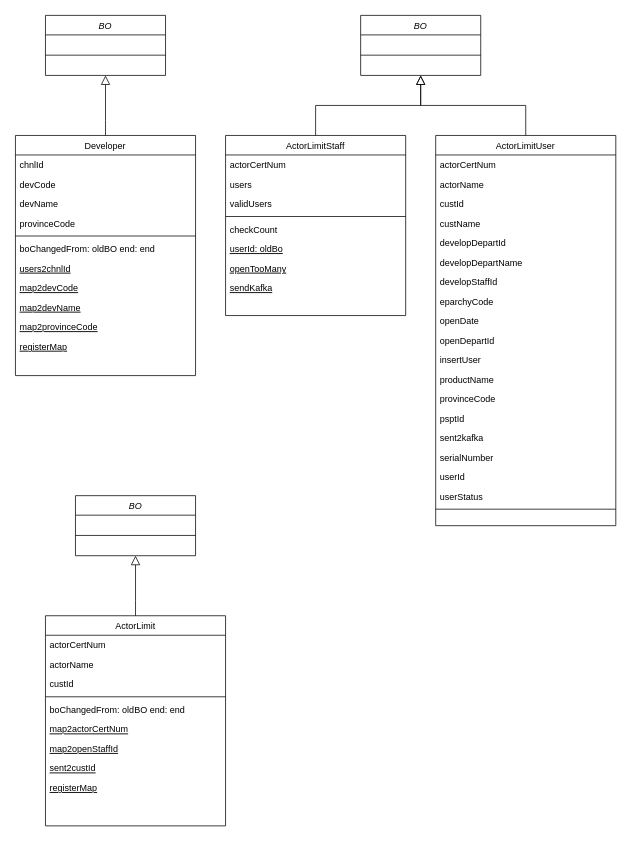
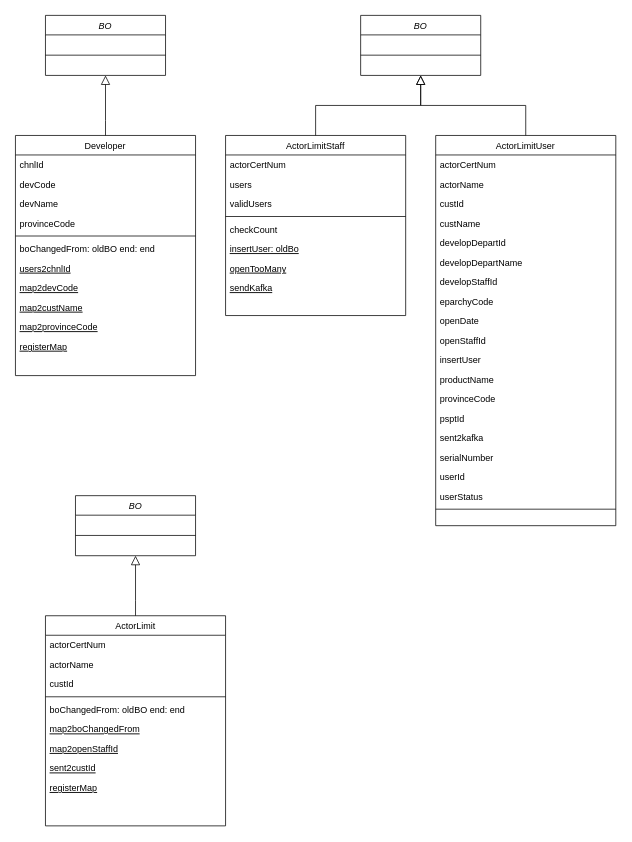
  <mxCell id="0" />
  <mxCell id="1" parent="0" />
  <mxCell id="2" value="BO" style="swimlane;fontStyle=2;align=center;verticalAlign=top;childLayout=stackLayout;horizontal=1;startSize=26;horizontalStack=0;resizeParent=1;resizeLast=0;collapsible=1;marginBottom=0;rounded=0;shadow=0;strokeWidth=1;" parent="1" vertex="1"><mxGeometry x="60" y="20" width="160" height="80" as="geometry"><mxRectangle x="230" y="140" width="160" height="26" as="alternateBounds" /></mxGeometry></mxCell>
  <mxCell id="3" value="" style="line;html=1;strokeWidth=1;align=left;verticalAlign=middle;spacingTop=-1;spacingLeft=3;spacingRight=3;rotatable=0;labelPosition=right;points=[];portConstraint=eastwest;" parent="2" vertex="1"><mxGeometry y="26" width="160" height="54" as="geometry" /></mxCell>
  <mxCell id="4" value="Developer" style="swimlane;fontStyle=0;align=center;verticalAlign=top;childLayout=stackLayout;horizontal=1;startSize=26;horizontalStack=0;resizeParent=1;resizeLast=0;collapsible=1;marginBottom=0;rounded=0;shadow=0;strokeWidth=1;" parent="1" vertex="1"><mxGeometry y="180" width="240" height="320" as="geometry" x="20"><mxRectangle x="130" y="380" width="160" height="26" as="alternateBounds" /></mxGeometry></mxCell>
  <mxCell id="5" value="chnlId" style="text;align=left;verticalAlign=top;spacingLeft=4;spacingRight=4;overflow=hidden;rotatable=0;points=[[0,0.5],[1,0.5]];portConstraint=eastwest;" parent="4" vertex="1"><mxGeometry y="26" width="240" height="26" as="geometry" /></mxCell>
  <mxCell id="6" value="devCode" style="text;align=left;verticalAlign=top;spacingLeft=4;spacingRight=4;overflow=hidden;rotatable=0;points=[[0,0.5],[1,0.5]];portConstraint=eastwest;rounded=0;shadow=0;html=0;" parent="4" vertex="1"><mxGeometry y="52" width="240" height="26" as="geometry" /></mxCell>
  <mxCell id="7" value="devName" style="text;align=left;verticalAlign=top;spacingLeft=4;spacingRight=4;overflow=hidden;rotatable=0;points=[[0,0.5],[1,0.5]];portConstraint=eastwest;rounded=0;shadow=0;html=0;" vertex="1" parent="4"><mxGeometry y="78" width="240" height="26" as="geometry" /></mxCell>
  <mxCell id="8" value="provinceCode" style="text;align=left;verticalAlign=top;spacingLeft=4;spacingRight=4;overflow=hidden;rotatable=0;points=[[0,0.5],[1,0.5]];portConstraint=eastwest;rounded=0;shadow=0;html=0;" vertex="1" parent="4"><mxGeometry y="104" width="240" height="26" as="geometry" /></mxCell>
  <mxCell id="9" value="" style="line;html=1;strokeWidth=1;align=left;verticalAlign=middle;spacingTop=-1;spacingLeft=3;spacingRight=3;rotatable=0;labelPosition=right;points=[];portConstraint=eastwest;" parent="4" vertex="1"><mxGeometry y="130" width="240" height="8" as="geometry" /></mxCell>
  <mxCell id="10" value="boChangedFrom: oldBO end: end" style="text;align=left;verticalAlign=top;spacingLeft=4;spacingRight=4;overflow=hidden;rotatable=0;points=[[0,0.5],[1,0.5]];portConstraint=eastwest;" parent="4" vertex="1"><mxGeometry y="138" width="240" height="26" as="geometry" /></mxCell>
  <mxCell id="11" value="users2chnlId" style="text;align=left;verticalAlign=top;spacingLeft=4;spacingRight=4;overflow=hidden;rotatable=0;points=[[0,0.5],[1,0.5]];portConstraint=eastwest;fontStyle=4" parent="4" vertex="1"><mxGeometry y="164" width="240" height="26" as="geometry" /></mxCell>
  <mxCell id="12" value="map2devCode" style="text;align=left;verticalAlign=top;spacingLeft=4;spacingRight=4;overflow=hidden;rotatable=0;points=[[0,0.5],[1,0.5]];portConstraint=eastwest;fontStyle=4" vertex="1" parent="4"><mxGeometry y="190" width="240" height="26" as="geometry" /></mxCell>
- <mxCell id="13" value="map2devName" style="text;align=left;verticalAlign=top;spacingLeft=4;spacingRight=4;overflow=hidden;rotatable=0;points=[[0,0.5],[1,0.5]];portConstraint=eastwest;fontStyle=4" vertex="1" parent="4"><mxGeometry y="216" width="240" height="26" as="geometry" /></mxCell>
+ <mxCell id="13" value="map2custName" style="text;align=left;verticalAlign=top;spacingLeft=4;spacingRight=4;overflow=hidden;rotatable=0;points=[[0,0.5],[1,0.5]];portConstraint=eastwest;fontStyle=4" vertex="1" parent="4"><mxGeometry y="216" width="240" height="26" as="geometry" /></mxCell>
  <mxCell id="14" value="map2provinceCode" style="text;align=left;verticalAlign=top;spacingLeft=4;spacingRight=4;overflow=hidden;rotatable=0;points=[[0,0.5],[1,0.5]];portConstraint=eastwest;fontStyle=4" vertex="1" parent="4"><mxGeometry y="242" width="240" height="26" as="geometry" /></mxCell>
  <mxCell id="15" value="registerMap" style="text;align=left;verticalAlign=top;spacingLeft=4;spacingRight=4;overflow=hidden;rotatable=0;points=[[0,0.5],[1,0.5]];portConstraint=eastwest;fontStyle=4" vertex="1" parent="4"><mxGeometry y="268" width="240" height="26" as="geometry" /></mxCell>
  <mxCell id="16" value="" style="endArrow=block;endSize=10;endFill=0;shadow=0;strokeWidth=1;rounded=0;edgeStyle=elbowEdgeStyle;elbow=vertical;" parent="1" source="4" target="2" edge="1"><mxGeometry width="160" relative="1" as="geometry"><mxPoint x="-60" y="143" as="sourcePoint" /><mxPoint x="-60" y="143" as="targetPoint" /><Array as="points"><mxPoint x="140" y="160" /></Array></mxGeometry></mxCell>
  <mxCell id="17" value="BO" style="swimlane;fontStyle=2;align=center;verticalAlign=top;childLayout=stackLayout;horizontal=1;startSize=26;horizontalStack=0;resizeParent=1;resizeLast=0;collapsible=1;marginBottom=0;rounded=0;shadow=0;strokeWidth=1;" vertex="1" parent="1"><mxGeometry x="480" y="20" width="160" height="80" as="geometry"><mxRectangle x="230" y="140" width="160" height="26" as="alternateBounds" /></mxGeometry></mxCell>
  <mxCell id="18" value="" style="line;html=1;strokeWidth=1;align=left;verticalAlign=middle;spacingTop=-1;spacingLeft=3;spacingRight=3;rotatable=0;labelPosition=right;points=[];portConstraint=eastwest;" vertex="1" parent="17"><mxGeometry y="26" width="160" height="54" as="geometry" /></mxCell>
  <mxCell id="19" value="ActorLimitStaff" style="swimlane;fontStyle=0;align=center;verticalAlign=top;childLayout=stackLayout;horizontal=1;startSize=26;horizontalStack=0;resizeParent=1;resizeLast=0;collapsible=1;marginBottom=0;rounded=0;shadow=0;strokeWidth=1;" vertex="1" parent="1"><mxGeometry x="300" y="180" width="240" height="240" as="geometry"><mxRectangle x="280" y="240" width="160" height="26" as="alternateBounds" /></mxGeometry></mxCell>
  <mxCell id="20" value="actorCertNum" style="text;align=left;verticalAlign=top;spacingLeft=4;spacingRight=4;overflow=hidden;rotatable=0;points=[[0,0.5],[1,0.5]];portConstraint=eastwest;" vertex="1" parent="19"><mxGeometry y="26" width="240" height="26" as="geometry" /></mxCell>
  <mxCell id="21" value="users" style="text;align=left;verticalAlign=top;spacingLeft=4;spacingRight=4;overflow=hidden;rotatable=0;points=[[0,0.5],[1,0.5]];portConstraint=eastwest;rounded=0;shadow=0;html=0;" vertex="1" parent="19"><mxGeometry y="52" width="240" height="26" as="geometry" /></mxCell>
  <mxCell id="22" value="validUsers" style="text;align=left;verticalAlign=top;spacingLeft=4;spacingRight=4;overflow=hidden;rotatable=0;points=[[0,0.5],[1,0.5]];portConstraint=eastwest;rounded=0;shadow=0;html=0;" vertex="1" parent="19"><mxGeometry y="78" width="240" height="26" as="geometry" /></mxCell>
  <mxCell id="23" value="" style="line;html=1;strokeWidth=1;align=left;verticalAlign=middle;spacingTop=-1;spacingLeft=3;spacingRight=3;rotatable=0;labelPosition=right;points=[];portConstraint=eastwest;" vertex="1" parent="19"><mxGeometry y="104" width="240" height="8" as="geometry" /></mxCell>
  <mxCell id="24" value="checkCount" style="text;align=left;verticalAlign=top;spacingLeft=4;spacingRight=4;overflow=hidden;rotatable=0;points=[[0,0.5],[1,0.5]];portConstraint=eastwest;" vertex="1" parent="19"><mxGeometry y="112" width="240" height="26" as="geometry" /></mxCell>
- <mxCell id="25" value="userId: oldBo" style="text;align=left;verticalAlign=top;spacingLeft=4;spacingRight=4;overflow=hidden;rotatable=0;points=[[0,0.5],[1,0.5]];portConstraint=eastwest;fontStyle=4" vertex="1" parent="19"><mxGeometry y="138" width="240" height="26" as="geometry" /></mxCell>
+ <mxCell id="25" value="insertUser: oldBo" style="text;align=left;verticalAlign=top;spacingLeft=4;spacingRight=4;overflow=hidden;rotatable=0;points=[[0,0.5],[1,0.5]];portConstraint=eastwest;fontStyle=4" vertex="1" parent="19"><mxGeometry y="138" width="240" height="26" as="geometry" /></mxCell>
  <mxCell id="26" value="openTooMany" style="text;align=left;verticalAlign=top;spacingLeft=4;spacingRight=4;overflow=hidden;rotatable=0;points=[[0,0.5],[1,0.5]];portConstraint=eastwest;fontStyle=4" vertex="1" parent="19"><mxGeometry y="164" width="240" height="26" as="geometry" /></mxCell>
  <mxCell id="27" value="sendKafka" style="text;align=left;verticalAlign=top;spacingLeft=4;spacingRight=4;overflow=hidden;rotatable=0;points=[[0,0.5],[1,0.5]];portConstraint=eastwest;fontStyle=4" vertex="1" parent="19"><mxGeometry y="190" width="240" height="26" as="geometry" /></mxCell>
  <mxCell id="28" value="" style="endArrow=block;endSize=10;endFill=0;shadow=0;strokeWidth=1;rounded=0;edgeStyle=elbowEdgeStyle;elbow=vertical;" edge="1" parent="1" source="19" target="17"><mxGeometry width="160" relative="1" as="geometry"><mxPoint x="300" y="143" as="sourcePoint" /><mxPoint x="300" y="143" as="targetPoint" /></mxGeometry></mxCell>
  <mxCell id="29" value="ActorLimitUser" style="swimlane;fontStyle=0;align=center;verticalAlign=top;childLayout=stackLayout;horizontal=1;startSize=26;horizontalStack=0;resizeParent=1;resizeLast=0;collapsible=1;marginBottom=0;rounded=0;shadow=0;strokeWidth=1;" vertex="1" parent="1"><mxGeometry x="580" y="180" width="240" height="520" as="geometry"><mxRectangle x="130" y="380" width="160" height="26" as="alternateBounds" /></mxGeometry></mxCell>
  <mxCell id="30" value="actorCertNum" style="text;align=left;verticalAlign=top;spacingLeft=4;spacingRight=4;overflow=hidden;rotatable=0;points=[[0,0.5],[1,0.5]];portConstraint=eastwest;" vertex="1" parent="29"><mxGeometry y="26" width="240" height="26" as="geometry" /></mxCell>
  <mxCell id="31" value="actorName" style="text;align=left;verticalAlign=top;spacingLeft=4;spacingRight=4;overflow=hidden;rotatable=0;points=[[0,0.5],[1,0.5]];portConstraint=eastwest;rounded=0;shadow=0;html=0;" vertex="1" parent="29"><mxGeometry y="52" width="240" height="26" as="geometry" /></mxCell>
  <mxCell id="32" value="custId" style="text;align=left;verticalAlign=top;spacingLeft=4;spacingRight=4;overflow=hidden;rotatable=0;points=[[0,0.5],[1,0.5]];portConstraint=eastwest;rounded=0;shadow=0;html=0;" vertex="1" parent="29"><mxGeometry y="78" width="240" height="26" as="geometry" /></mxCell>
  <mxCell id="33" value="custName" style="text;align=left;verticalAlign=top;spacingLeft=4;spacingRight=4;overflow=hidden;rotatable=0;points=[[0,0.5],[1,0.5]];portConstraint=eastwest;rounded=0;shadow=0;html=0;" vertex="1" parent="29"><mxGeometry y="104" width="240" height="26" as="geometry" /></mxCell>
  <mxCell id="34" value="developDepartId" style="text;align=left;verticalAlign=top;spacingLeft=4;spacingRight=4;overflow=hidden;rotatable=0;points=[[0,0.5],[1,0.5]];portConstraint=eastwest;rounded=0;shadow=0;html=0;" vertex="1" parent="29"><mxGeometry y="130" width="240" height="26" as="geometry" /></mxCell>
  <mxCell id="35" value="developDepartName" style="text;align=left;verticalAlign=top;spacingLeft=4;spacingRight=4;overflow=hidden;rotatable=0;points=[[0,0.5],[1,0.5]];portConstraint=eastwest;rounded=0;shadow=0;html=0;" vertex="1" parent="29"><mxGeometry y="156" width="240" height="26" as="geometry" /></mxCell>
  <mxCell id="36" value="developStaffId" style="text;align=left;verticalAlign=top;spacingLeft=4;spacingRight=4;overflow=hidden;rotatable=0;points=[[0,0.5],[1,0.5]];portConstraint=eastwest;rounded=0;shadow=0;html=0;" vertex="1" parent="29"><mxGeometry y="182" width="240" height="26" as="geometry" /></mxCell>
  <mxCell id="37" value="eparchyCode" style="text;align=left;verticalAlign=top;spacingLeft=4;spacingRight=4;overflow=hidden;rotatable=0;points=[[0,0.5],[1,0.5]];portConstraint=eastwest;rounded=0;shadow=0;html=0;" vertex="1" parent="29"><mxGeometry y="208" width="240" height="26" as="geometry" /></mxCell>
  <mxCell id="38" value="openDate" style="text;align=left;verticalAlign=top;spacingLeft=4;spacingRight=4;overflow=hidden;rotatable=0;points=[[0,0.5],[1,0.5]];portConstraint=eastwest;rounded=0;shadow=0;html=0;" vertex="1" parent="29"><mxGeometry y="234" width="240" height="26" as="geometry" /></mxCell>
- <mxCell id="39" value="openDepartId" style="text;align=left;verticalAlign=top;spacingLeft=4;spacingRight=4;overflow=hidden;rotatable=0;points=[[0,0.5],[1,0.5]];portConstraint=eastwest;rounded=0;shadow=0;html=0;" vertex="1" parent="29"><mxGeometry y="260" width="240" height="26" as="geometry" /></mxCell>
+ <mxCell id="39" value="openStaffId" style="text;align=left;verticalAlign=top;spacingLeft=4;spacingRight=4;overflow=hidden;rotatable=0;points=[[0,0.5],[1,0.5]];portConstraint=eastwest;rounded=0;shadow=0;html=0;" vertex="1" parent="29"><mxGeometry y="260" width="240" height="26" as="geometry" /></mxCell>
  <mxCell id="40" value="insertUser" style="text;align=left;verticalAlign=top;spacingLeft=4;spacingRight=4;overflow=hidden;rotatable=0;points=[[0,0.5],[1,0.5]];portConstraint=eastwest;rounded=0;shadow=0;html=0;" vertex="1" parent="29"><mxGeometry y="286" width="240" height="26" as="geometry" /></mxCell>
  <mxCell id="41" value="productName" style="text;align=left;verticalAlign=top;spacingLeft=4;spacingRight=4;overflow=hidden;rotatable=0;points=[[0,0.5],[1,0.5]];portConstraint=eastwest;rounded=0;shadow=0;html=0;" vertex="1" parent="29"><mxGeometry y="312" width="240" height="26" as="geometry" /></mxCell>
  <mxCell id="42" value="provinceCode" style="text;align=left;verticalAlign=top;spacingLeft=4;spacingRight=4;overflow=hidden;rotatable=0;points=[[0,0.5],[1,0.5]];portConstraint=eastwest;rounded=0;shadow=0;html=0;" vertex="1" parent="29"><mxGeometry y="338" width="240" height="26" as="geometry" /></mxCell>
  <mxCell id="43" value="psptId" style="text;align=left;verticalAlign=top;spacingLeft=4;spacingRight=4;overflow=hidden;rotatable=0;points=[[0,0.5],[1,0.5]];portConstraint=eastwest;rounded=0;shadow=0;html=0;" vertex="1" parent="29"><mxGeometry y="364" width="240" height="26" as="geometry" /></mxCell>
  <mxCell id="44" value="sent2kafka" style="text;align=left;verticalAlign=top;spacingLeft=4;spacingRight=4;overflow=hidden;rotatable=0;points=[[0,0.5],[1,0.5]];portConstraint=eastwest;rounded=0;shadow=0;html=0;" vertex="1" parent="29"><mxGeometry y="390" width="240" height="26" as="geometry" /></mxCell>
  <mxCell id="45" value="serialNumber" style="text;align=left;verticalAlign=top;spacingLeft=4;spacingRight=4;overflow=hidden;rotatable=0;points=[[0,0.5],[1,0.5]];portConstraint=eastwest;rounded=0;shadow=0;html=0;" vertex="1" parent="29"><mxGeometry y="416" width="240" height="26" as="geometry" /></mxCell>
  <mxCell id="46" value="userId" style="text;align=left;verticalAlign=top;spacingLeft=4;spacingRight=4;overflow=hidden;rotatable=0;points=[[0,0.5],[1,0.5]];portConstraint=eastwest;rounded=0;shadow=0;html=0;" vertex="1" parent="29"><mxGeometry y="442" width="240" height="26" as="geometry" /></mxCell>
  <mxCell id="47" value="userStatus" style="text;align=left;verticalAlign=top;spacingLeft=4;spacingRight=4;overflow=hidden;rotatable=0;points=[[0,0.5],[1,0.5]];portConstraint=eastwest;rounded=0;shadow=0;html=0;" vertex="1" parent="29"><mxGeometry y="468" width="240" height="26" as="geometry" /></mxCell>
  <mxCell id="48" value="" style="line;html=1;strokeWidth=1;align=left;verticalAlign=middle;spacingTop=-1;spacingLeft=3;spacingRight=3;rotatable=0;labelPosition=right;points=[];portConstraint=eastwest;" vertex="1" parent="29"><mxGeometry y="494" width="240" height="8" as="geometry" /></mxCell>
  <mxCell id="49" value="" style="endArrow=block;endSize=10;endFill=0;shadow=0;strokeWidth=1;rounded=0;edgeStyle=elbowEdgeStyle;elbow=vertical;entryX=0.5;entryY=1;entryDx=0;entryDy=0;exitX=0.5;exitY=0;exitDx=0;exitDy=0;" edge="1" parent="1" source="29" target="17"><mxGeometry width="160" relative="1" as="geometry"><mxPoint x="430" y="190" as="sourcePoint" /><mxPoint x="510" y="110" as="targetPoint" /></mxGeometry></mxCell>
  <mxCell id="50" value="BO" style="swimlane;fontStyle=2;align=center;verticalAlign=top;childLayout=stackLayout;horizontal=1;startSize=26;horizontalStack=0;resizeParent=1;resizeLast=0;collapsible=1;marginBottom=0;rounded=0;shadow=0;strokeWidth=1;" vertex="1" parent="1"><mxGeometry x="100" y="660" width="160" height="80" as="geometry"><mxRectangle x="230" y="140" width="160" height="26" as="alternateBounds" /></mxGeometry></mxCell>
  <mxCell id="51" value="" style="line;html=1;strokeWidth=1;align=left;verticalAlign=middle;spacingTop=-1;spacingLeft=3;spacingRight=3;rotatable=0;labelPosition=right;points=[];portConstraint=eastwest;" vertex="1" parent="50"><mxGeometry y="26" width="160" height="54" as="geometry" /></mxCell>
  <mxCell id="52" value="ActorLimit" style="swimlane;fontStyle=0;align=center;verticalAlign=top;childLayout=stackLayout;horizontal=1;startSize=26;horizontalStack=0;resizeParent=1;resizeLast=0;collapsible=1;marginBottom=0;rounded=0;shadow=0;strokeWidth=1;" vertex="1" parent="1"><mxGeometry x="60" y="820" width="240" height="280" as="geometry"><mxRectangle x="130" y="380" width="160" height="26" as="alternateBounds" /></mxGeometry></mxCell>
  <mxCell id="53" value="actorCertNum" style="text;align=left;verticalAlign=top;spacingLeft=4;spacingRight=4;overflow=hidden;rotatable=0;points=[[0,0.5],[1,0.5]];portConstraint=eastwest;" vertex="1" parent="52"><mxGeometry y="26" width="240" height="26" as="geometry" /></mxCell>
  <mxCell id="54" value="actorName" style="text;align=left;verticalAlign=top;spacingLeft=4;spacingRight=4;overflow=hidden;rotatable=0;points=[[0,0.5],[1,0.5]];portConstraint=eastwest;rounded=0;shadow=0;html=0;" vertex="1" parent="52"><mxGeometry y="52" width="240" height="26" as="geometry" /></mxCell>
  <mxCell id="55" value="custId" style="text;align=left;verticalAlign=top;spacingLeft=4;spacingRight=4;overflow=hidden;rotatable=0;points=[[0,0.5],[1,0.5]];portConstraint=eastwest;rounded=0;shadow=0;html=0;" vertex="1" parent="52"><mxGeometry y="78" width="240" height="26" as="geometry" /></mxCell>
  <mxCell id="56" value="" style="line;html=1;strokeWidth=1;align=left;verticalAlign=middle;spacingTop=-1;spacingLeft=3;spacingRight=3;rotatable=0;labelPosition=right;points=[];portConstraint=eastwest;" vertex="1" parent="52"><mxGeometry y="104" width="240" height="8" as="geometry" /></mxCell>
  <mxCell id="57" value="boChangedFrom: oldBO end: end" style="text;align=left;verticalAlign=top;spacingLeft=4;spacingRight=4;overflow=hidden;rotatable=0;points=[[0,0.5],[1,0.5]];portConstraint=eastwest;" vertex="1" parent="52"><mxGeometry y="112" width="240" height="26" as="geometry" /></mxCell>
- <mxCell id="58" value="map2actorCertNum" style="text;align=left;verticalAlign=top;spacingLeft=4;spacingRight=4;overflow=hidden;rotatable=0;points=[[0,0.5],[1,0.5]];portConstraint=eastwest;fontStyle=4" vertex="1" parent="52"><mxGeometry y="138" width="240" height="26" as="geometry" /></mxCell>
+ <mxCell id="58" value="map2boChangedFrom" style="text;align=left;verticalAlign=top;spacingLeft=4;spacingRight=4;overflow=hidden;rotatable=0;points=[[0,0.5],[1,0.5]];portConstraint=eastwest;fontStyle=4" vertex="1" parent="52"><mxGeometry y="138" width="240" height="26" as="geometry" /></mxCell>
  <mxCell id="59" value="map2openStaffId" style="text;align=left;verticalAlign=top;spacingLeft=4;spacingRight=4;overflow=hidden;rotatable=0;points=[[0,0.5],[1,0.5]];portConstraint=eastwest;fontStyle=4" vertex="1" parent="52"><mxGeometry y="164" width="240" height="26" as="geometry" /></mxCell>
  <mxCell id="60" value="sent2custId" style="text;align=left;verticalAlign=top;spacingLeft=4;spacingRight=4;overflow=hidden;rotatable=0;points=[[0,0.5],[1,0.5]];portConstraint=eastwest;fontStyle=4" vertex="1" parent="52"><mxGeometry y="190" width="240" height="26" as="geometry" /></mxCell>
  <mxCell id="61" value="registerMap" style="text;align=left;verticalAlign=top;spacingLeft=4;spacingRight=4;overflow=hidden;rotatable=0;points=[[0,0.5],[1,0.5]];portConstraint=eastwest;fontStyle=4" vertex="1" parent="52"><mxGeometry y="216" width="240" height="26" as="geometry" /></mxCell>
  <mxCell id="62" value="" style="endArrow=block;endSize=10;endFill=0;shadow=0;strokeWidth=1;rounded=0;edgeStyle=elbowEdgeStyle;elbow=vertical;" edge="1" parent="1" source="52" target="50"><mxGeometry width="160" relative="1" as="geometry"><mxPoint x="-20" y="783" as="sourcePoint" /><mxPoint x="-20" y="783" as="targetPoint" /><Array as="points"><mxPoint x="180" y="800" /></Array></mxGeometry></mxCell>
